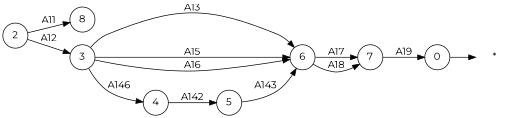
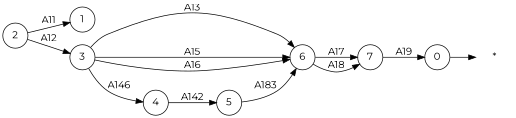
  digraph {
    fontname=Montserrat
    rankdir=LR
    node [fontname=Montserrat shape=circle]
    edge [fontname=Montserrat]
    "*" [shape=plaintext]
    2
-   1 [label=8]
+   1
    3
    6
    4
    7
    5
    n9 [label=0]
    2 -> 1 [label=A11]
    2 -> 3 [label=A12]
    3 -> 6 [label=A13]
    3 -> 6 [label=A15]
    3 -> 6 [label=A16]
    3 -> 4 [label=A146]
    6 -> 7 [label=A17]
    6 -> 7 [label=A18]
    4 -> 5 [label=A142]
    7 -> n9 [label=A19]
-   5 -> 6 [label=A143]
+   5 -> 6 [label=A183]
    n9 -> "*"
  }
